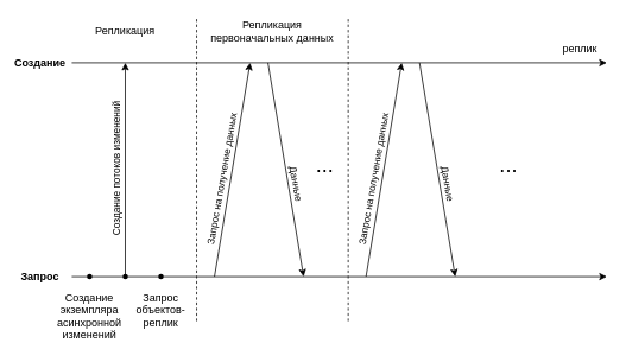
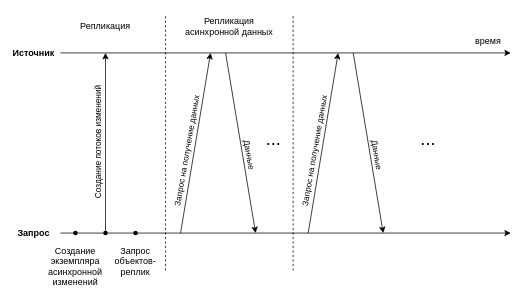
  <mxCell id="0" />
  <mxCell id="1" parent="0" />
  <mxCell id="2" value="" style="endArrow=classic;html=1;rounded=0;" edge="1" parent="1"><mxGeometry width="50" height="50" relative="1" as="geometry"><mxPoint x="80" y="70" as="sourcePoint" /><mxPoint x="680" y="70" as="targetPoint" /></mxGeometry></mxCell>
- <mxCell id="3" value="Создание" style="text;html=1;strokeColor=none;fillColor=none;align=center;verticalAlign=middle;whiteSpace=wrap;rounded=0;fontStyle=1" vertex="1" parent="1"><mxGeometry x="20" y="50" width="49" height="40" as="geometry" /></mxCell>
+ <mxCell id="3" value="Источник" style="text;html=1;strokeColor=none;fillColor=none;align=center;verticalAlign=middle;whiteSpace=wrap;rounded=0;fontStyle=1" vertex="1" parent="1"><mxGeometry x="20" y="50" width="49" height="40" as="geometry" /></mxCell>
  <mxCell id="4" value="" style="endArrow=classic;html=1;rounded=0;" edge="1" parent="1" source="18"><mxGeometry width="50" height="50" relative="1" as="geometry"><mxPoint x="80" y="310" as="sourcePoint" /><mxPoint x="680" y="310" as="targetPoint" /></mxGeometry></mxCell>
  <mxCell id="5" value="Запрос" style="text;html=1;strokeColor=none;fillColor=none;align=center;verticalAlign=middle;whiteSpace=wrap;rounded=0;fontStyle=1" vertex="1" parent="1"><mxGeometry x="20" y="290" width="49" height="40" as="geometry" /></mxCell>
- <mxCell id="6" value="реплик" style="text;html=1;strokeColor=none;fillColor=none;align=center;verticalAlign=middle;whiteSpace=wrap;rounded=0;" vertex="1" parent="1"><mxGeometry x="620" y="40" width="60" height="30" as="geometry" /></mxCell>
+ <mxCell id="6" value="время" style="text;html=1;strokeColor=none;fillColor=none;align=center;verticalAlign=middle;whiteSpace=wrap;rounded=0;" vertex="1" parent="1"><mxGeometry x="620" y="40" width="60" height="30" as="geometry" /></mxCell>
  <mxCell id="7" value="" style="endArrow=none;dashed=1;html=1;rounded=0;" edge="1" parent="1"><mxGeometry width="50" height="50" relative="1" as="geometry"><mxPoint x="220" y="360" as="sourcePoint" /><mxPoint x="220" y="20" as="targetPoint" /></mxGeometry></mxCell>
  <mxCell id="8" value="" style="endArrow=none;dashed=1;html=1;rounded=0;" edge="1" parent="1"><mxGeometry width="50" height="50" relative="1" as="geometry"><mxPoint x="390" y="360" as="sourcePoint" /><mxPoint x="390" y="20" as="targetPoint" /></mxGeometry></mxCell>
  <mxCell id="9" value="Репликация" style="text;html=1;strokeColor=none;fillColor=none;align=center;verticalAlign=middle;whiteSpace=wrap;rounded=0;" vertex="1" parent="1"><mxGeometry x="110" y="20" width="60" height="30" as="geometry" /></mxCell>
- <mxCell id="10" value="Репликация&lt;br&gt;первоначальных данных" style="text;html=1;strokeColor=none;fillColor=none;align=center;verticalAlign=middle;whiteSpace=wrap;rounded=0;" vertex="1" parent="1"><mxGeometry x="230" y="20" width="150" height="30" as="geometry" /></mxCell>
+ <mxCell id="10" value="Репликация&lt;br&gt;асинхронной данных" style="text;html=1;strokeColor=none;fillColor=none;align=center;verticalAlign=middle;whiteSpace=wrap;rounded=0;" vertex="1" parent="1"><mxGeometry x="230" y="20" width="150" height="30" as="geometry" /></mxCell>
  <mxCell id="11" value="" style="endArrow=classic;html=1;rounded=0;" edge="1" parent="1"><mxGeometry width="50" height="50" relative="1" as="geometry"><mxPoint x="140" y="310" as="sourcePoint" /><mxPoint x="140" y="70" as="targetPoint" /></mxGeometry></mxCell>
  <mxCell id="12" value="Создание потоков изменений" style="edgeLabel;html=1;align=center;verticalAlign=middle;resizable=0;points=[];rotation=270;labelBackgroundColor=none;" vertex="1" connectable="0" parent="11"><mxGeometry x="-0.15" y="3" relative="1" as="geometry"><mxPoint x="-7" y="-18" as="offset" /></mxGeometry></mxCell>
  <mxCell id="13" value="" style="endArrow=none;html=1;rounded=0;endFill=0;" edge="1" parent="1" target="14"><mxGeometry width="50" height="50" relative="1" as="geometry"><mxPoint x="80" y="310" as="sourcePoint" /><mxPoint x="680" y="310" as="targetPoint" /></mxGeometry></mxCell>
  <mxCell id="14" value="Создание&#10;экземпляра&#10;асинхронной&#10;изменений" style="shape=waypoint;sketch=0;fillStyle=solid;size=6;pointerEvents=1;points=[];fillColor=none;resizable=0;rotatable=0;perimeter=centerPerimeter;snapToPoint=1;spacingTop=20;verticalAlign=top;" vertex="1" parent="1"><mxGeometry x="90" y="300" width="20" height="20" as="geometry" /></mxCell>
  <mxCell id="15" value="" style="endArrow=none;html=1;rounded=0;endFill=0;" edge="1" parent="1" source="14" target="16"><mxGeometry width="50" height="50" relative="1" as="geometry"><mxPoint x="110" y="310" as="sourcePoint" /><mxPoint x="680" y="310" as="targetPoint" /></mxGeometry></mxCell>
  <mxCell id="16" value="" style="shape=waypoint;sketch=0;fillStyle=solid;size=6;pointerEvents=1;points=[];fillColor=none;resizable=0;rotatable=0;perimeter=centerPerimeter;snapToPoint=1;" vertex="1" parent="1"><mxGeometry x="130" y="300" width="20" height="20" as="geometry" /></mxCell>
  <mxCell id="17" value="" style="endArrow=none;html=1;rounded=0;endFill=0;" edge="1" parent="1" source="16" target="18"><mxGeometry width="50" height="50" relative="1" as="geometry"><mxPoint x="140" y="310" as="sourcePoint" /><mxPoint x="680" y="310" as="targetPoint" /></mxGeometry></mxCell>
  <mxCell id="18" value="Запрос&#10;объектов-&#10;реплик" style="shape=waypoint;sketch=0;fillStyle=solid;size=6;pointerEvents=1;points=[];fillColor=none;resizable=0;rotatable=0;perimeter=centerPerimeter;snapToPoint=1;spacingTop=20;verticalAlign=top;" vertex="1" parent="1"><mxGeometry x="170" y="300" width="20" height="20" as="geometry" /></mxCell>
  <mxCell id="19" value="" style="endArrow=classic;html=1;rounded=0;" edge="1" parent="1"><mxGeometry width="50" height="50" relative="1" as="geometry"><mxPoint x="240" y="310" as="sourcePoint" /><mxPoint x="280" y="70" as="targetPoint" /></mxGeometry></mxCell>
  <mxCell id="20" value="Запрос на получение данных" style="edgeLabel;html=1;align=center;verticalAlign=middle;resizable=0;points=[];rotation=280;labelBackgroundColor=none;" vertex="1" connectable="0" parent="19"><mxGeometry x="-0.093" y="1" relative="1" as="geometry"><mxPoint x="-9" as="offset" /></mxGeometry></mxCell>
  <mxCell id="21" value="" style="endArrow=classic;html=1;rounded=0;" edge="1" parent="1"><mxGeometry width="50" height="50" relative="1" as="geometry"><mxPoint x="300" y="70" as="sourcePoint" /><mxPoint x="340" y="310" as="targetPoint" /></mxGeometry></mxCell>
  <mxCell id="22" value="Данные" style="edgeLabel;html=1;align=center;verticalAlign=middle;resizable=0;points=[];rotation=80;labelBackgroundColor=none;" vertex="1" connectable="0" parent="21"><mxGeometry x="0.126" relative="1" as="geometry"><mxPoint x="10" as="offset" /></mxGeometry></mxCell>
  <mxCell id="23" value="..." style="text;html=1;strokeColor=none;fillColor=none;align=center;verticalAlign=middle;whiteSpace=wrap;rounded=0;fontSize=24;" vertex="1" parent="1"><mxGeometry x="334" y="170" width="60" height="30" as="geometry" /></mxCell>
  <mxCell id="24" value="" style="endArrow=classic;html=1;rounded=0;" edge="1" parent="1"><mxGeometry width="50" height="50" relative="1" as="geometry"><mxPoint x="410" y="310" as="sourcePoint" /><mxPoint x="450" y="70" as="targetPoint" /></mxGeometry></mxCell>
  <mxCell id="25" value="Запрос на получение данных" style="edgeLabel;html=1;align=center;verticalAlign=middle;resizable=0;points=[];rotation=280;labelBackgroundColor=none;" vertex="1" connectable="0" parent="24"><mxGeometry x="-0.093" y="1" relative="1" as="geometry"><mxPoint x="-9" as="offset" /></mxGeometry></mxCell>
  <mxCell id="26" value="" style="endArrow=classic;html=1;rounded=0;" edge="1" parent="1"><mxGeometry width="50" height="50" relative="1" as="geometry"><mxPoint x="470" y="70" as="sourcePoint" /><mxPoint x="510" y="310" as="targetPoint" /></mxGeometry></mxCell>
  <mxCell id="27" value="Данные" style="edgeLabel;html=1;align=center;verticalAlign=middle;resizable=0;points=[];rotation=80;labelBackgroundColor=none;" vertex="1" connectable="0" parent="26"><mxGeometry x="0.126" relative="1" as="geometry"><mxPoint x="10" as="offset" /></mxGeometry></mxCell>
  <mxCell id="28" value="..." style="text;html=1;strokeColor=none;fillColor=none;align=center;verticalAlign=middle;whiteSpace=wrap;rounded=0;fontSize=24;" vertex="1" parent="1"><mxGeometry x="540" y="170" width="60" height="30" as="geometry" /></mxCell>
